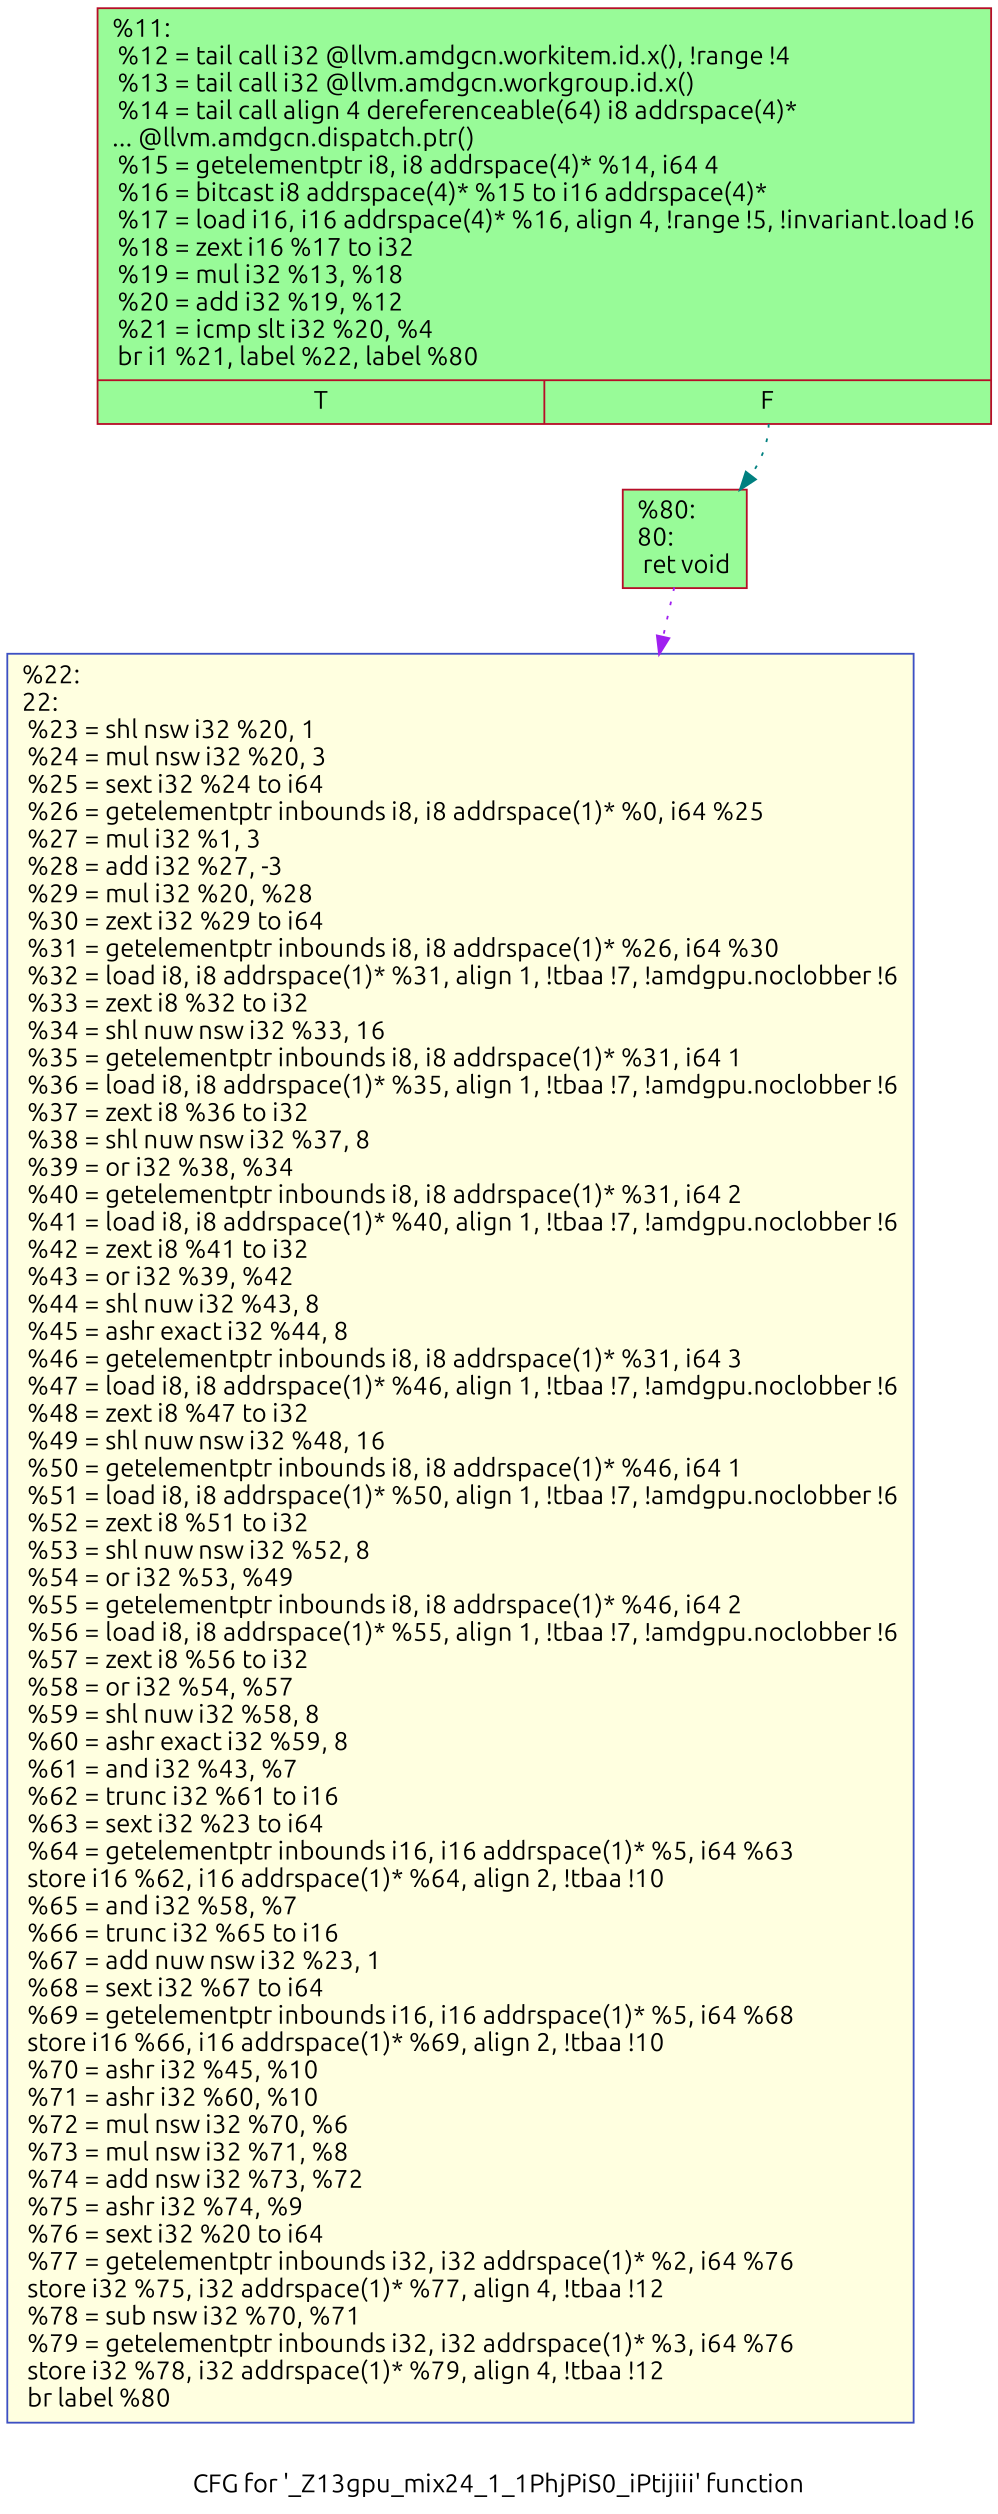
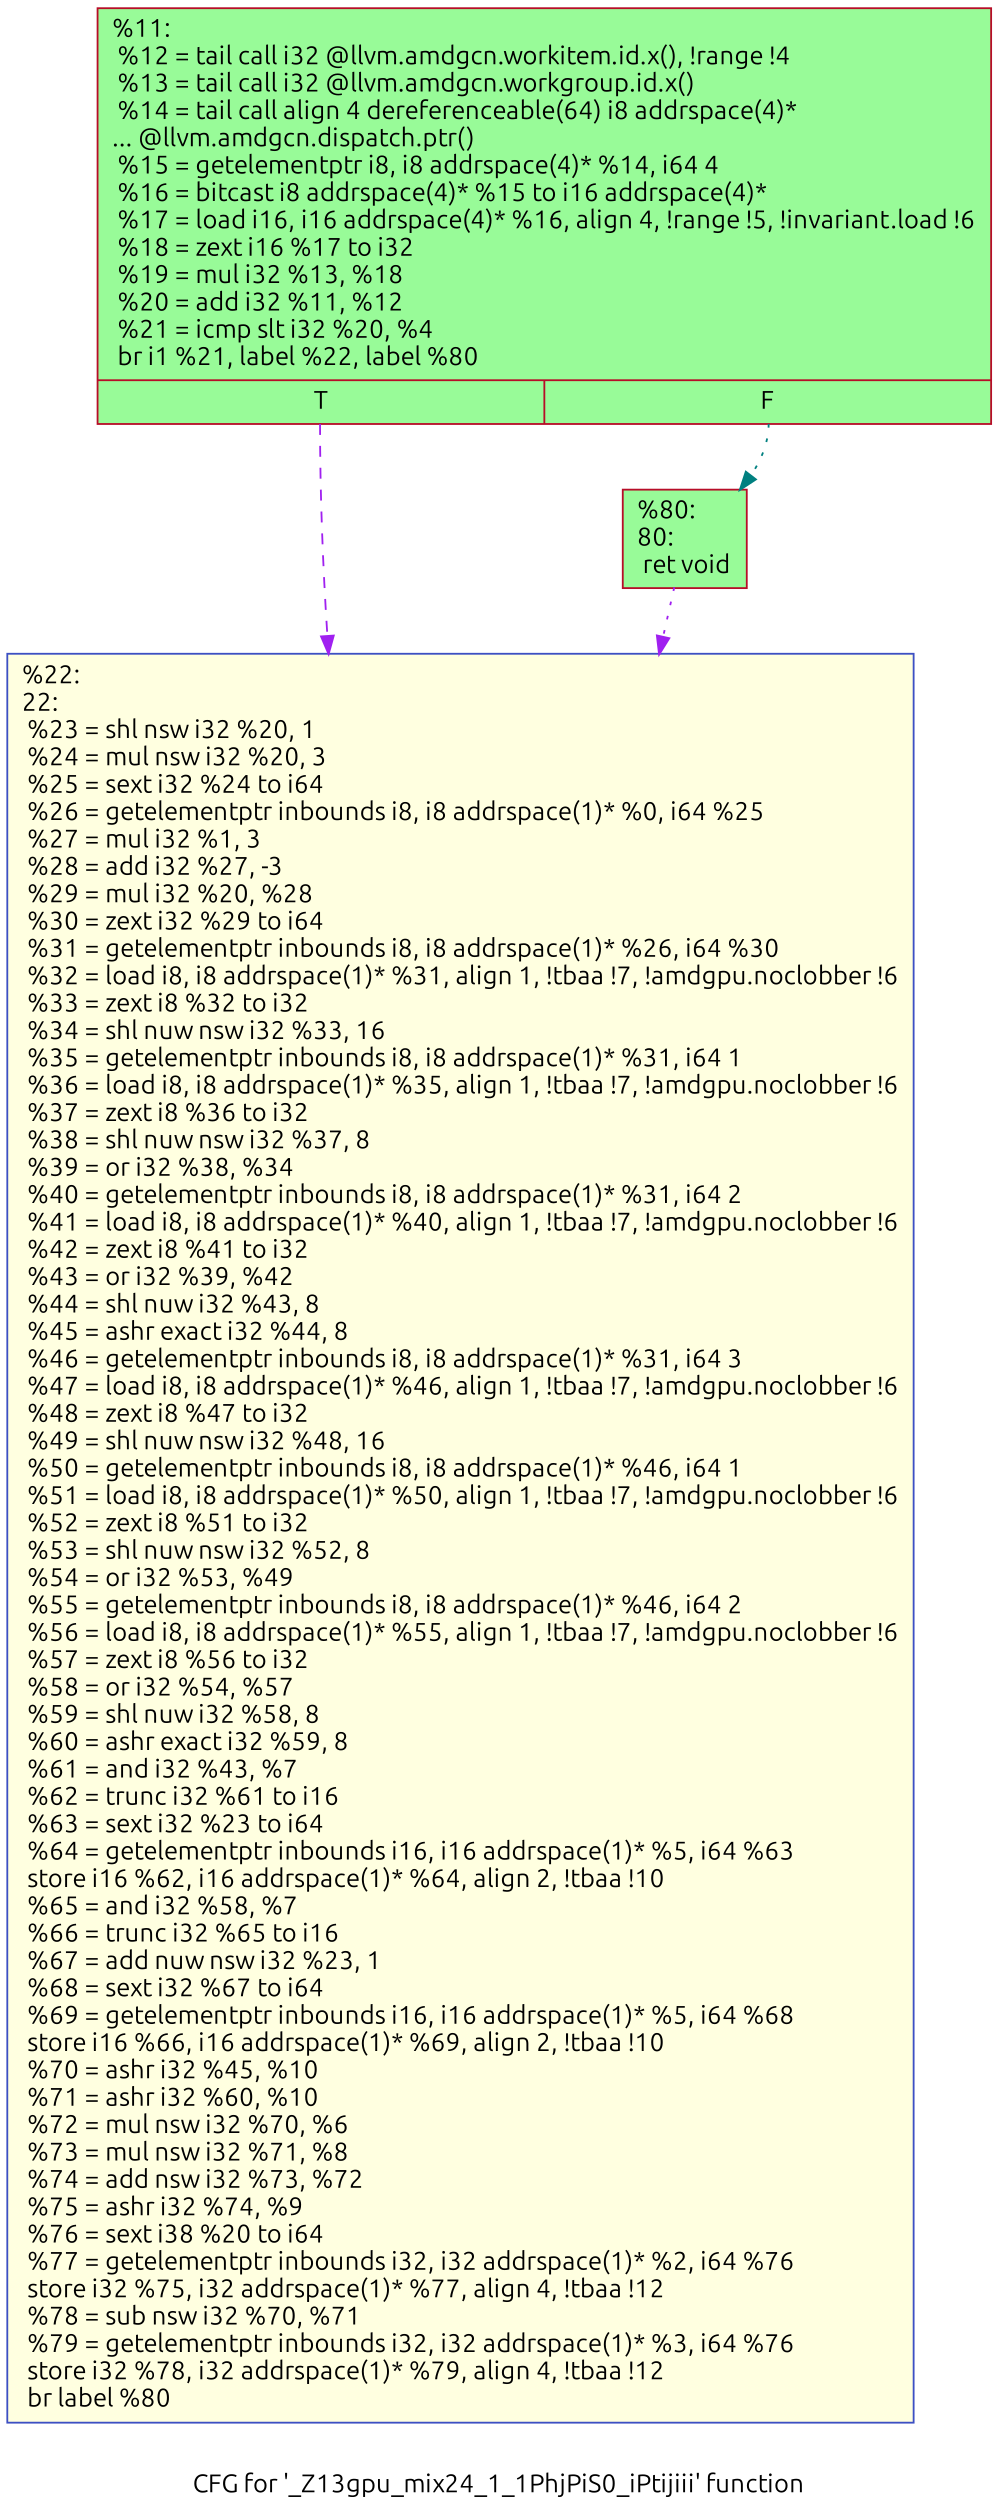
  digraph {
    fontname=Ubuntu
    label="CFG for '_Z13gpu_mix24_1_1PhjPiS0_iPtijiii' function"
    node [color="#b70d28ff" fillcolor=palegreen fontname=Ubuntu shape=record style=filled]
    edge [color=purple fontname=Ubuntu style=dotted]
-   n1 [label="{%11:\l  %12 = tail call i32 @llvm.amdgcn.workitem.id.x(), !range !4\l  %13 = tail call i32 @llvm.amdgcn.workgroup.id.x()\l  %14 = tail call align 4 dereferenceable(64) i8 addrspace(4)*\l... @llvm.amdgcn.dispatch.ptr()\l  %15 = getelementptr i8, i8 addrspace(4)* %14, i64 4\l  %16 = bitcast i8 addrspace(4)* %15 to i16 addrspace(4)*\l  %17 = load i16, i16 addrspace(4)* %16, align 4, !range !5, !invariant.load !6\l  %18 = zext i16 %17 to i32\l  %19 = mul i32 %13, %18\l  %20 = add i32 %19, %12\l  %21 = icmp slt i32 %20, %4\l  br i1 %21, label %22, label %80\l|{<s0>T|<s1>F}}"]
-   n2 [color="#3d50c3ff" fillcolor=lightyellow label="{%22:\l22:                                               \l  %23 = shl nsw i32 %20, 1\l  %24 = mul nsw i32 %20, 3\l  %25 = sext i32 %24 to i64\l  %26 = getelementptr inbounds i8, i8 addrspace(1)* %0, i64 %25\l  %27 = mul i32 %1, 3\l  %28 = add i32 %27, -3\l  %29 = mul i32 %20, %28\l  %30 = zext i32 %29 to i64\l  %31 = getelementptr inbounds i8, i8 addrspace(1)* %26, i64 %30\l  %32 = load i8, i8 addrspace(1)* %31, align 1, !tbaa !7, !amdgpu.noclobber !6\l  %33 = zext i8 %32 to i32\l  %34 = shl nuw nsw i32 %33, 16\l  %35 = getelementptr inbounds i8, i8 addrspace(1)* %31, i64 1\l  %36 = load i8, i8 addrspace(1)* %35, align 1, !tbaa !7, !amdgpu.noclobber !6\l  %37 = zext i8 %36 to i32\l  %38 = shl nuw nsw i32 %37, 8\l  %39 = or i32 %38, %34\l  %40 = getelementptr inbounds i8, i8 addrspace(1)* %31, i64 2\l  %41 = load i8, i8 addrspace(1)* %40, align 1, !tbaa !7, !amdgpu.noclobber !6\l  %42 = zext i8 %41 to i32\l  %43 = or i32 %39, %42\l  %44 = shl nuw i32 %43, 8\l  %45 = ashr exact i32 %44, 8\l  %46 = getelementptr inbounds i8, i8 addrspace(1)* %31, i64 3\l  %47 = load i8, i8 addrspace(1)* %46, align 1, !tbaa !7, !amdgpu.noclobber !6\l  %48 = zext i8 %47 to i32\l  %49 = shl nuw nsw i32 %48, 16\l  %50 = getelementptr inbounds i8, i8 addrspace(1)* %46, i64 1\l  %51 = load i8, i8 addrspace(1)* %50, align 1, !tbaa !7, !amdgpu.noclobber !6\l  %52 = zext i8 %51 to i32\l  %53 = shl nuw nsw i32 %52, 8\l  %54 = or i32 %53, %49\l  %55 = getelementptr inbounds i8, i8 addrspace(1)* %46, i64 2\l  %56 = load i8, i8 addrspace(1)* %55, align 1, !tbaa !7, !amdgpu.noclobber !6\l  %57 = zext i8 %56 to i32\l  %58 = or i32 %54, %57\l  %59 = shl nuw i32 %58, 8\l  %60 = ashr exact i32 %59, 8\l  %61 = and i32 %43, %7\l  %62 = trunc i32 %61 to i16\l  %63 = sext i32 %23 to i64\l  %64 = getelementptr inbounds i16, i16 addrspace(1)* %5, i64 %63\l  store i16 %62, i16 addrspace(1)* %64, align 2, !tbaa !10\l  %65 = and i32 %58, %7\l  %66 = trunc i32 %65 to i16\l  %67 = add nuw nsw i32 %23, 1\l  %68 = sext i32 %67 to i64\l  %69 = getelementptr inbounds i16, i16 addrspace(1)* %5, i64 %68\l  store i16 %66, i16 addrspace(1)* %69, align 2, !tbaa !10\l  %70 = ashr i32 %45, %10\l  %71 = ashr i32 %60, %10\l  %72 = mul nsw i32 %70, %6\l  %73 = mul nsw i32 %71, %8\l  %74 = add nsw i32 %73, %72\l  %75 = ashr i32 %74, %9\l  %76 = sext i32 %20 to i64\l  %77 = getelementptr inbounds i32, i32 addrspace(1)* %2, i64 %76\l  store i32 %75, i32 addrspace(1)* %77, align 4, !tbaa !12\l  %78 = sub nsw i32 %70, %71\l  %79 = getelementptr inbounds i32, i32 addrspace(1)* %3, i64 %76\l  store i32 %78, i32 addrspace(1)* %79, align 4, !tbaa !12\l  br label %80\l}"]
+   n1 [label="{%11:\l  %12 = tail call i32 @llvm.amdgcn.workitem.id.x(), !range !4\l  %13 = tail call i32 @llvm.amdgcn.workgroup.id.x()\l  %14 = tail call align 4 dereferenceable(64) i8 addrspace(4)*\l... @llvm.amdgcn.dispatch.ptr()\l  %15 = getelementptr i8, i8 addrspace(4)* %14, i64 4\l  %16 = bitcast i8 addrspace(4)* %15 to i16 addrspace(4)*\l  %17 = load i16, i16 addrspace(4)* %16, align 4, !range !5, !invariant.load !6\l  %18 = zext i16 %17 to i32\l  %19 = mul i32 %13, %18\l  %20 = add i32 %11, %12\l  %21 = icmp slt i32 %20, %4\l  br i1 %21, label %22, label %80\l|{<s0>T|<s1>F}}"]
+   n2 [color="#3d50c3ff" fillcolor=lightyellow label="{%22:\l22:                                               \l  %23 = shl nsw i32 %20, 1\l  %24 = mul nsw i32 %20, 3\l  %25 = sext i32 %24 to i64\l  %26 = getelementptr inbounds i8, i8 addrspace(1)* %0, i64 %25\l  %27 = mul i32 %1, 3\l  %28 = add i32 %27, -3\l  %29 = mul i32 %20, %28\l  %30 = zext i32 %29 to i64\l  %31 = getelementptr inbounds i8, i8 addrspace(1)* %26, i64 %30\l  %32 = load i8, i8 addrspace(1)* %31, align 1, !tbaa !7, !amdgpu.noclobber !6\l  %33 = zext i8 %32 to i32\l  %34 = shl nuw nsw i32 %33, 16\l  %35 = getelementptr inbounds i8, i8 addrspace(1)* %31, i64 1\l  %36 = load i8, i8 addrspace(1)* %35, align 1, !tbaa !7, !amdgpu.noclobber !6\l  %37 = zext i8 %36 to i32\l  %38 = shl nuw nsw i32 %37, 8\l  %39 = or i32 %38, %34\l  %40 = getelementptr inbounds i8, i8 addrspace(1)* %31, i64 2\l  %41 = load i8, i8 addrspace(1)* %40, align 1, !tbaa !7, !amdgpu.noclobber !6\l  %42 = zext i8 %41 to i32\l  %43 = or i32 %39, %42\l  %44 = shl nuw i32 %43, 8\l  %45 = ashr exact i32 %44, 8\l  %46 = getelementptr inbounds i8, i8 addrspace(1)* %31, i64 3\l  %47 = load i8, i8 addrspace(1)* %46, align 1, !tbaa !7, !amdgpu.noclobber !6\l  %48 = zext i8 %47 to i32\l  %49 = shl nuw nsw i32 %48, 16\l  %50 = getelementptr inbounds i8, i8 addrspace(1)* %46, i64 1\l  %51 = load i8, i8 addrspace(1)* %50, align 1, !tbaa !7, !amdgpu.noclobber !6\l  %52 = zext i8 %51 to i32\l  %53 = shl nuw nsw i32 %52, 8\l  %54 = or i32 %53, %49\l  %55 = getelementptr inbounds i8, i8 addrspace(1)* %46, i64 2\l  %56 = load i8, i8 addrspace(1)* %55, align 1, !tbaa !7, !amdgpu.noclobber !6\l  %57 = zext i8 %56 to i32\l  %58 = or i32 %54, %57\l  %59 = shl nuw i32 %58, 8\l  %60 = ashr exact i32 %59, 8\l  %61 = and i32 %43, %7\l  %62 = trunc i32 %61 to i16\l  %63 = sext i32 %23 to i64\l  %64 = getelementptr inbounds i16, i16 addrspace(1)* %5, i64 %63\l  store i16 %62, i16 addrspace(1)* %64, align 2, !tbaa !10\l  %65 = and i32 %58, %7\l  %66 = trunc i32 %65 to i16\l  %67 = add nuw nsw i32 %23, 1\l  %68 = sext i32 %67 to i64\l  %69 = getelementptr inbounds i16, i16 addrspace(1)* %5, i64 %68\l  store i16 %66, i16 addrspace(1)* %69, align 2, !tbaa !10\l  %70 = ashr i32 %45, %10\l  %71 = ashr i32 %60, %10\l  %72 = mul nsw i32 %70, %6\l  %73 = mul nsw i32 %71, %8\l  %74 = add nsw i32 %73, %72\l  %75 = ashr i32 %74, %9\l  %76 = sext i38 %20 to i64\l  %77 = getelementptr inbounds i32, i32 addrspace(1)* %2, i64 %76\l  store i32 %75, i32 addrspace(1)* %77, align 4, !tbaa !12\l  %78 = sub nsw i32 %70, %71\l  %79 = getelementptr inbounds i32, i32 addrspace(1)* %3, i64 %76\l  store i32 %78, i32 addrspace(1)* %79, align 4, !tbaa !12\l  br label %80\l}"]
    n3 [label="{%80:\l80:                                               \l  ret void\l}"]
+   n1 -> n2 [style=dashed tailport=s0]
    n1 -> n3 [color=teal tailport=s1]
    n3 -> n2
  }
